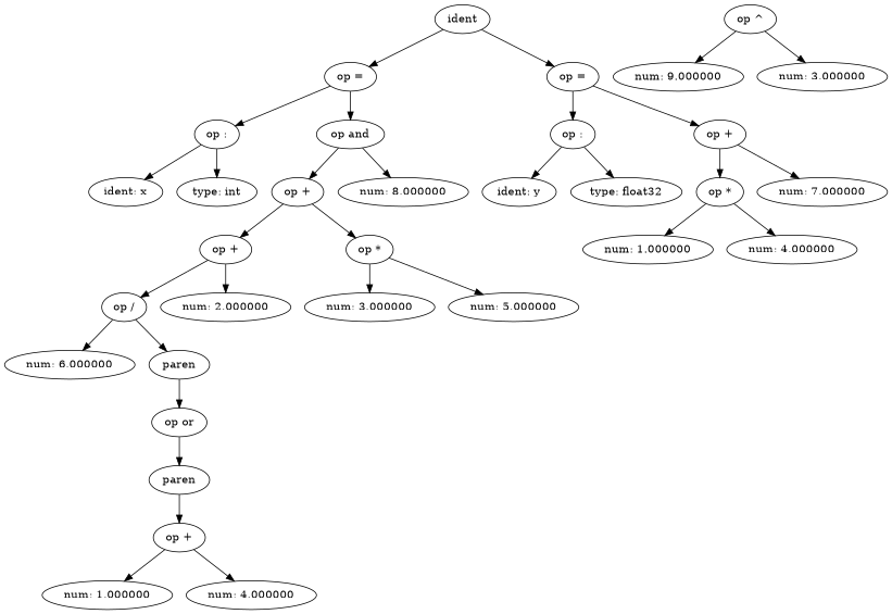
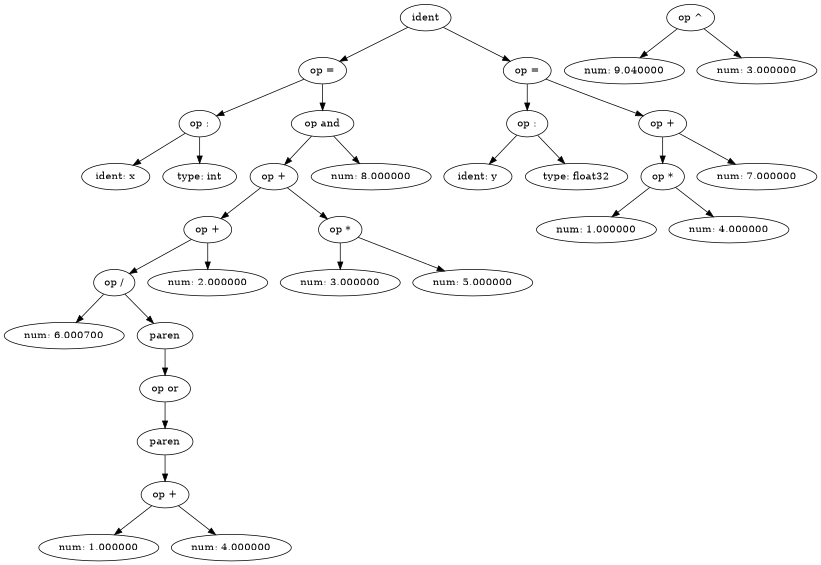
  digraph {
    n1 [label=ident]
    n2 [label="op ="]
    n3 [label="op ="]
    n4 [label="op :"]
    n5 [label="op and"]
    n6 [label="op :"]
    n7 [label="op +"]
    n8 [label="ident: x"]
    n9 [label="type: int"]
    n10 [label="op +"]
    n11 [label="num: 8.000000"]
-   n12 [label="num: 6.000000"]
+   n12 [label="num: 6.000700"]
    n13 [label="op /"]
    n14 [label=paren]
    n15 [label="op or"]
    n16 [label=paren]
    n17 [label="op +"]
    n18 [label="num: 1.000000"]
    n19 [label="num: 4.000000"]
    n20 [label="op ^"]
-   n21 [label="num: 9.000000"]
+   n21 [label="num: 9.040000"]
    n22 [label="num: 3.000000"]
    n23 [label="op +"]
    n24 [label="num: 2.000000"]
    n25 [label="op *"]
    n26 [label="num: 3.000000"]
    n27 [label="num: 5.000000"]
    n28 [label="ident: y"]
    n29 [label="type: float32"]
    n30 [label="op *"]
    n31 [label="num: 7.000000"]
    n32 [label="num: 1.000000"]
    n33 [label="num: 4.000000"]
    n1 -> n2
    n1 -> n3
    n2 -> n4
    n2 -> n5
    n3 -> n6
    n3 -> n7
    n4 -> n8
    n4 -> n9
    n5 -> n10
    n5 -> n11
    n6 -> n28
    n6 -> n29
    n7 -> n30
    n7 -> n31
    n10 -> n23
    n10 -> n25
    n13 -> n12
    n13 -> n14
    n14 -> n15
    n15 -> n16
    n16 -> n17
    n17 -> n18
    n17 -> n19
    n20 -> n21
    n20 -> n22
    n23 -> n13
    n23 -> n24
    n25 -> n26
    n25 -> n27
    n30 -> n32
    n30 -> n33
  }
